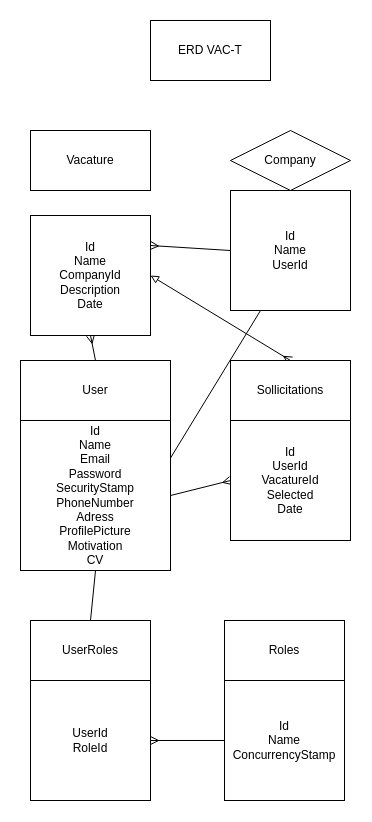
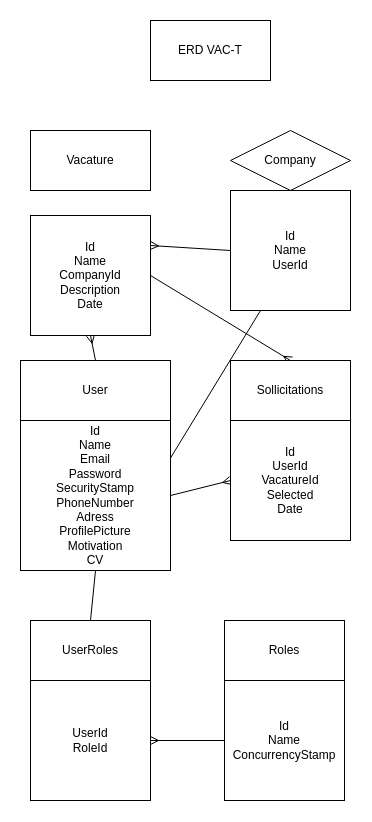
  <mxCell id="0" />
  <mxCell id="1" parent="0" />
  <mxCell id="2" value="ERD VAC-T" style="rounded=0;whiteSpace=wrap;html=1;" parent="1" vertex="1"><mxGeometry x="150" y="20" width="120" height="60" as="geometry" /></mxCell>
  <mxCell id="3" style="edgeStyle=none;html=1;exitX=0.5;exitY=0;exitDx=0;exitDy=0;entryX=0.5;entryY=1;entryDx=0;entryDy=0;endArrow=ERmany;endFill=0;" parent="1" source="4" target="13" edge="1"><mxGeometry relative="1" as="geometry" /></mxCell>
  <mxCell id="4" value="User" style="rounded=0;whiteSpace=wrap;html=1;" parent="1" vertex="1"><mxGeometry x="20" y="360" width="150" height="60" as="geometry" /></mxCell>
  <mxCell id="5" style="edgeStyle=none;html=1;exitX=0.5;exitY=1;exitDx=0;exitDy=0;entryX=0.5;entryY=0;entryDx=0;entryDy=0;endArrow=none;endFill=0;" parent="1" source="8" target="17" edge="1"><mxGeometry relative="1" as="geometry" /></mxCell>
  <mxCell id="6" style="edgeStyle=none;html=1;exitX=1;exitY=0.5;exitDx=0;exitDy=0;entryX=0;entryY=0.5;entryDx=0;entryDy=0;endArrow=ERmany;endFill=0;" parent="1" source="8" target="16" edge="1"><mxGeometry relative="1" as="geometry" /></mxCell>
  <mxCell id="7" style="edgeStyle=none;html=1;exitX=1;exitY=0.25;exitDx=0;exitDy=0;entryX=0.25;entryY=1;entryDx=0;entryDy=0;endArrow=none;endFill=0;" edge="1" parent="1" source="8" target="21"><mxGeometry relative="1" as="geometry" /></mxCell>
  <mxCell id="8" value="Id&lt;br&gt;Name&lt;br&gt;Email&lt;br&gt;Password&lt;br&gt;SecurityStamp&lt;br&gt;PhoneNumber&lt;br&gt;Adress&lt;br&gt;ProfilePicture&lt;br&gt;Motivation&lt;br&gt;CV" style="whiteSpace=wrap;html=1;aspect=fixed;" parent="1" vertex="1"><mxGeometry x="20" y="420" width="150" height="150" as="geometry" /></mxCell>
  <mxCell id="9" value="Roles" style="rounded=0;whiteSpace=wrap;html=1;" parent="1" vertex="1"><mxGeometry x="224" y="620" width="120" height="60" as="geometry" /></mxCell>
  <mxCell id="10" style="edgeStyle=none;html=1;exitX=0;exitY=0.5;exitDx=0;exitDy=0;entryX=1;entryY=0.5;entryDx=0;entryDy=0;endArrow=ERmany;endFill=0;" parent="1" source="11" target="18" edge="1"><mxGeometry relative="1" as="geometry" /></mxCell>
  <mxCell id="11" value="Id&lt;br&gt;Name&lt;br&gt;ConcurrencyStamp" style="whiteSpace=wrap;html=1;aspect=fixed;" parent="1" vertex="1"><mxGeometry x="224" y="680" width="120" height="120" as="geometry" /></mxCell>
  <mxCell id="12" value="Vacature" style="rounded=0;whiteSpace=wrap;html=1;" parent="1" vertex="1"><mxGeometry x="30" y="130" width="120" height="60" as="geometry" /></mxCell>
  <mxCell id="13" value="Id&lt;br&gt;Name&lt;br&gt;CompanyId&lt;br&gt;Description&lt;br&gt;Date" style="whiteSpace=wrap;html=1;aspect=fixed;" parent="1" vertex="1"><mxGeometry x="30" y="215" width="120" height="120" as="geometry" /></mxCell>
- <mxCell id="14" style="edgeStyle=none;html=1;exitX=0.5;exitY=0;exitDx=0;exitDy=0;entryX=1;entryY=0.5;entryDx=0;entryDy=0;endArrow=block;endFill=0;startArrow=ERmany;startFill=0;" parent="1" source="15" target="13" edge="1"><mxGeometry relative="1" as="geometry" /></mxCell>
+ <mxCell id="14" style="edgeStyle=none;html=1;exitX=0.5;exitY=0;exitDx=0;exitDy=0;entryX=1;entryY=0.5;entryDx=0;entryDy=0;endArrow=none;endFill=0;startArrow=ERmany;startFill=0;" parent="1" source="15" target="13" edge="1"><mxGeometry relative="1" as="geometry" /></mxCell>
  <mxCell id="15" value="Sollicitations" style="rounded=0;whiteSpace=wrap;html=1;" parent="1" vertex="1"><mxGeometry x="230" y="360" width="120" height="60" as="geometry" /></mxCell>
  <mxCell id="16" value="Id&lt;br&gt;UserId&lt;br&gt;VacatureId&lt;br&gt;Selected&lt;br&gt;Date" style="whiteSpace=wrap;html=1;aspect=fixed;" parent="1" vertex="1"><mxGeometry x="230" y="420" width="120" height="120" as="geometry" /></mxCell>
  <mxCell id="17" value="UserRoles" style="rounded=0;whiteSpace=wrap;html=1;" parent="1" vertex="1"><mxGeometry x="30" y="620" width="120" height="60" as="geometry" /></mxCell>
  <mxCell id="18" value="UserId&lt;br&gt;RoleId&lt;br&gt;" style="whiteSpace=wrap;html=1;aspect=fixed;" parent="1" vertex="1"><mxGeometry x="30" y="680" width="120" height="120" as="geometry" /></mxCell>
  <mxCell id="19" value="Company" style="rhombus;whiteSpace=wrap;html=1;" vertex="1" parent="1"><mxGeometry x="230" y="130" width="120" height="60" as="geometry" /></mxCell>
  <mxCell id="20" style="edgeStyle=none;html=1;exitX=0;exitY=0.5;exitDx=0;exitDy=0;entryX=1;entryY=0.25;entryDx=0;entryDy=0;endArrow=ERmany;endFill=0;" edge="1" parent="1" source="21" target="13"><mxGeometry relative="1" as="geometry" /></mxCell>
  <mxCell id="21" value="Id&lt;br&gt;Name&lt;br&gt;UserId" style="whiteSpace=wrap;html=1;aspect=fixed;" vertex="1" parent="1"><mxGeometry x="230" y="190" width="120" height="120" as="geometry" /></mxCell>
